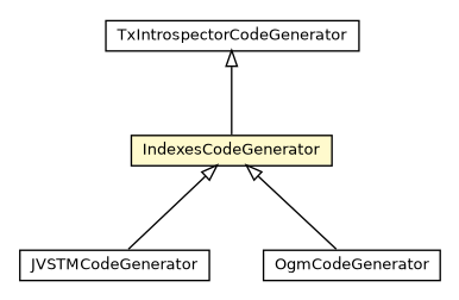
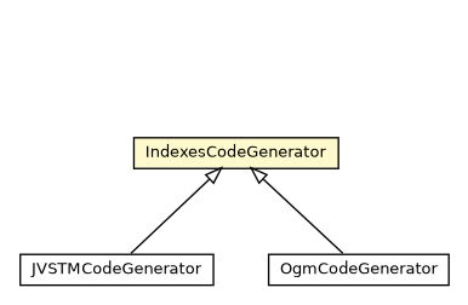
  digraph {
    nodesep=0.25
    ranksep=0.5
    node [fontcolor=black fontname=Helvetica fontsize=10.0 shape=plaintext]
    edge [arrowtail=empty dir=back fontname=Helvetica fontsize=10 headport=p labelfontname=Helvetica labelfontsize=10 tailport=p]
    n1 [label=<<table title="pt.ist.fenixframework.dml.IndexesCodeGenerator" border="0" cellborder="1" cellspacing="0" cellpadding="2" port="p" bgcolor="lemonChiffon" href="./IndexesCodeGenerator.html"> 		<tr><td><table border="0" cellspacing="0" cellpadding="1"> <tr><td align="center" balign="center"> IndexesCodeGenerator </td></tr> 		</table></td></tr> 		</table>>]
    n2 [label=<<table title="pt.ist.fenixframework.backend.jvstm.JVSTMCodeGenerator" border="0" cellborder="1" cellspacing="0" cellpadding="2" port="p" href="../backend/jvstm/JVSTMCodeGenerator.html"> 		<tr><td><table border="0" cellspacing="0" cellpadding="1"> <tr><td align="center" balign="center"> JVSTMCodeGenerator </td></tr> 		</table></td></tr> 		</table>>]
    n3 [label=<<table title="pt.ist.fenixframework.backend.ogm.OgmCodeGenerator" border="0" cellborder="1" cellspacing="0" cellpadding="2" port="p" href="../backend/ogm/OgmCodeGenerator.html"> 		<tr><td><table border="0" cellspacing="0" cellpadding="1"> <tr><td align="center" balign="center"> OgmCodeGenerator </td></tr> 		</table></td></tr> 		</table>>]
-   n4 [label=<<table title="pt.ist.fenixframework.dml.TxIntrospectorCodeGenerator" border="0" cellborder="1" cellspacing="0" cellpadding="2" port="p" href="./TxIntrospectorCodeGenerator.html"> 		<tr><td><table border="0" cellspacing="0" cellpadding="1"> <tr><td align="center" balign="center"> TxIntrospectorCodeGenerator </td></tr> 		</table></td></tr> 		</table>>]
    n1 -> n2
    n1 -> n3
-   n4 -> n1
  }
